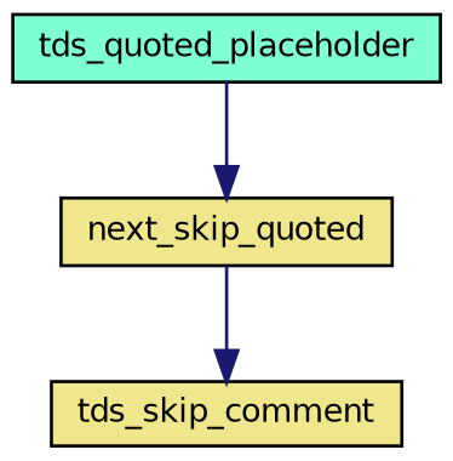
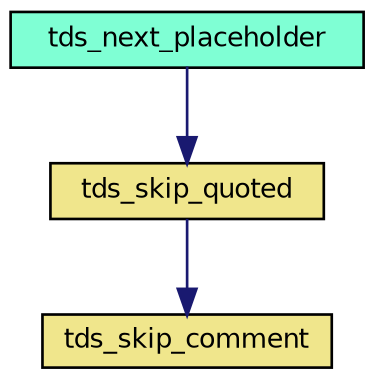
  digraph {
    rankdir=TB
    node [color=black fillcolor=khaki fontname=Helvetica fontsize=10 shape=record style=filled]
    edge [arrowhead=normal color=midnightblue fontname=Helvetica fontsize=10 labelfontname=Helvetica labelfontsize=10 style=solid]
-   n1 [fillcolor=aquamarine fontcolor=black height=0.2 label=tds_quoted_placeholder width=0.4]
-   n2 [height=0.2 label=next_skip_quoted width=0.4]
+   n1 [fillcolor=aquamarine fontcolor=black height=0.2 label=tds_next_placeholder width=0.4]
+   n2 [height=0.2 label=tds_skip_quoted width=0.4]
    n3 [height=0.2 label=tds_skip_comment width=0.4]
    n1 -> n2
    n2 -> n3
  }
